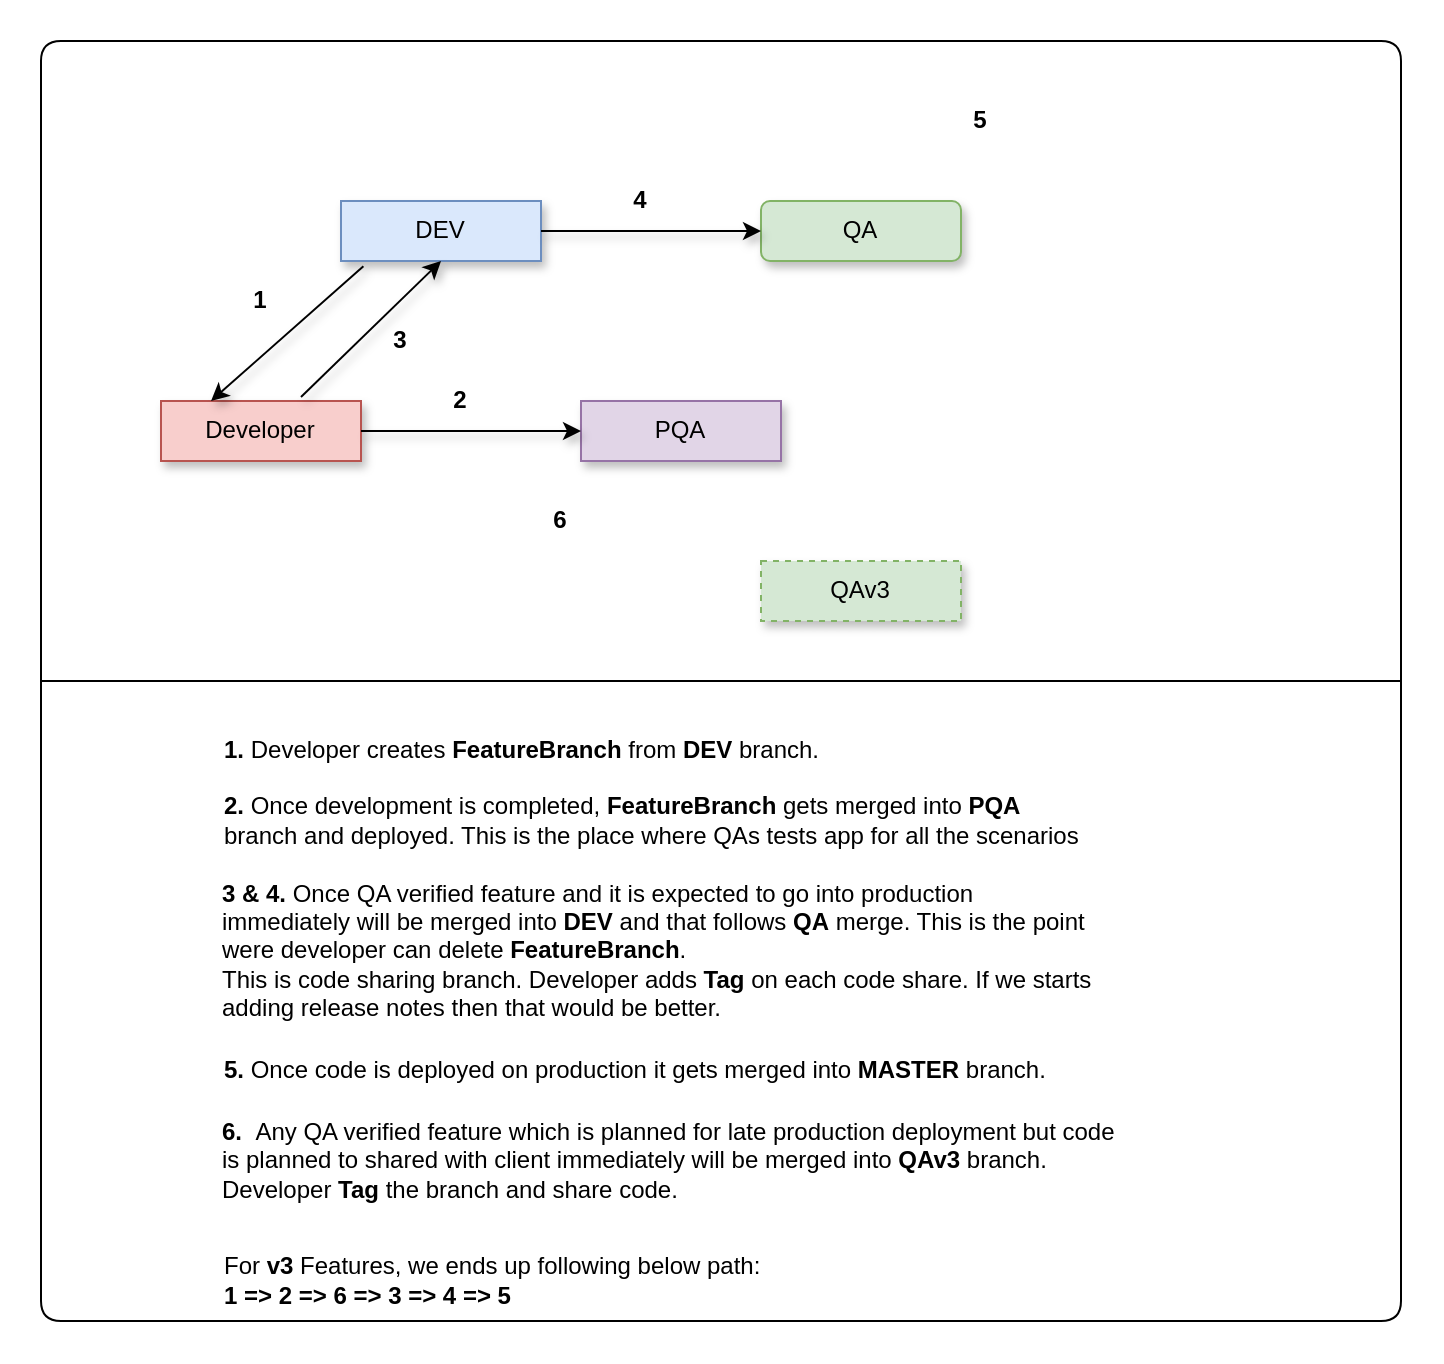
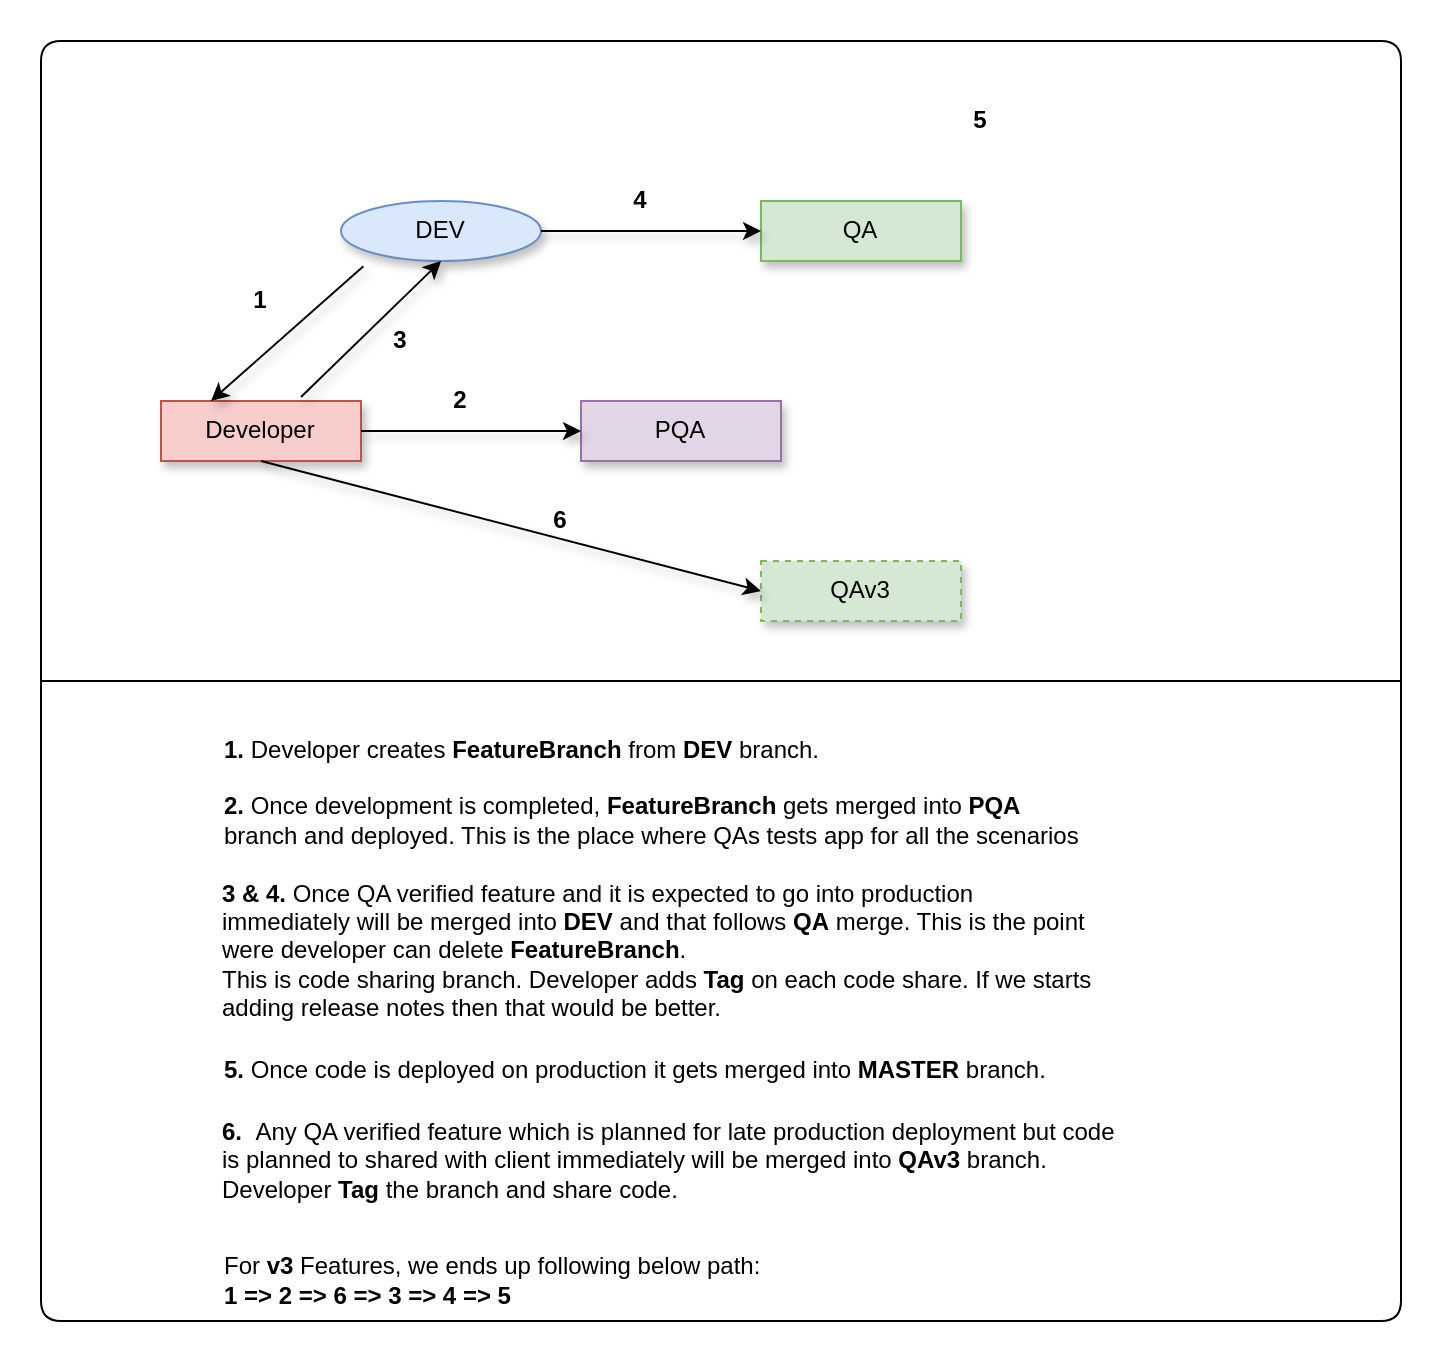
  <mxCell id="0" />
  <mxCell id="1" parent="0" />
- <mxCell id="2" value="DEV" style="rounded=0;whiteSpace=wrap;html=1;fillColor=#dae8fc;strokeColor=#6c8ebf;shadow=1;" vertex="1" parent="1"><mxGeometry x="170" y="100" width="100" height="30" as="geometry" /></mxCell>
- <mxCell id="3" value="QA" style="whiteSpace=wrap;html=1;fillColor=#d5e8d4;strokeColor=#82b366;shadow=1;sketch=0;glass=0;rounded=1;" vertex="1" parent="1"><mxGeometry x="380" y="100" width="100" height="30" as="geometry" /></mxCell>
+ <mxCell id="2" value="DEV" style="ellipse;whiteSpace=wrap;html=1;fillColor=#dae8fc;strokeColor=#6c8ebf;shadow=1;" vertex="1" parent="1"><mxGeometry x="170" y="100" width="100" height="30" as="geometry" /></mxCell>
+ <mxCell id="3" value="QA" style="rounded=0;whiteSpace=wrap;html=1;fillColor=#d5e8d4;strokeColor=#82b366;shadow=1;sketch=0;glass=0;" vertex="1" parent="1"><mxGeometry x="380" y="100" width="100" height="30" as="geometry" /></mxCell>
  <mxCell id="4" value="PQA" style="rounded=0;whiteSpace=wrap;html=1;fillColor=#e1d5e7;strokeColor=#9673a6;shadow=1;" vertex="1" parent="1"><mxGeometry x="290" y="200" width="100" height="30" as="geometry" /></mxCell>
  <mxCell id="5" value="QAv3" style="rounded=0;whiteSpace=wrap;html=1;fillColor=#d5e8d4;strokeColor=#82b366;shadow=1;dashed=1;" vertex="1" parent="1"><mxGeometry x="380" y="280" width="100" height="30" as="geometry" /></mxCell>
  <mxCell id="6" value="Developer" style="rounded=0;whiteSpace=wrap;html=1;fillColor=#f8cecc;strokeColor=#b85450;shadow=1;" vertex="1" parent="1"><mxGeometry x="80" y="200" width="100" height="30" as="geometry" /></mxCell>
  <mxCell id="7" value="" style="endArrow=classic;html=1;exitX=0.112;exitY=1.087;exitDx=0;exitDy=0;entryX=0.25;entryY=0;entryDx=0;entryDy=0;exitPerimeter=0;shadow=1;" edge="1" parent="1" source="2" target="6"><mxGeometry width="50" height="50" relative="1" as="geometry"><mxPoint x="320" y="290" as="sourcePoint" /><mxPoint x="370" y="240" as="targetPoint" /></mxGeometry></mxCell>
  <mxCell id="8" value="&lt;b&gt;1.&lt;/b&gt; Developer creates&amp;nbsp;&lt;b&gt;FeatureBranch &lt;/b&gt;from &lt;b&gt;DEV&lt;/b&gt; branch." style="text;html=1;strokeColor=none;fillColor=none;align=left;verticalAlign=middle;whiteSpace=wrap;rounded=0;" vertex="1" parent="1"><mxGeometry x="110" y="350" width="420" height="50" as="geometry" /></mxCell>
  <mxCell id="9" value="" style="endArrow=classic;html=1;exitX=1;exitY=0.5;exitDx=0;exitDy=0;entryX=0;entryY=0.5;entryDx=0;entryDy=0;shadow=1;" edge="1" parent="1" source="6" target="4"><mxGeometry width="50" height="50" relative="1" as="geometry"><mxPoint x="320" y="240" as="sourcePoint" /><mxPoint x="370" y="190" as="targetPoint" /></mxGeometry></mxCell>
  <mxCell id="10" value="&lt;b&gt;2.&lt;/b&gt; Once development is completed, &lt;b&gt;FeatureBranch &lt;/b&gt;gets merged into &lt;b&gt;PQA&lt;/b&gt; branch and deployed. This is the place where QAs tests app for all the scenarios" style="text;html=1;strokeColor=none;fillColor=none;align=left;verticalAlign=middle;whiteSpace=wrap;rounded=0;" vertex="1" parent="1"><mxGeometry x="110" y="390" width="430" height="40" as="geometry" /></mxCell>
  <mxCell id="11" value="&lt;div style=&quot;text-align: left&quot;&gt;&lt;b&gt;3 &amp;amp; 4.&lt;/b&gt;&amp;nbsp;Once QA verified feature and it is expected to go into production immediately&amp;nbsp;will be merged into &lt;b&gt;DEV&lt;/b&gt; and that follows &lt;b&gt;QA&lt;/b&gt; merge. This is the point were developer can delete &lt;b&gt;FeatureBranch&lt;/b&gt;.&lt;/div&gt;&lt;div style=&quot;text-align: left&quot;&gt;This is code sharing branch. Developer adds &lt;b&gt;Tag&lt;/b&gt; on each code share. If we starts adding release notes then that would be better.&lt;/div&gt;" style="text;html=1;strokeColor=none;fillColor=none;align=center;verticalAlign=middle;whiteSpace=wrap;rounded=0;" vertex="1" parent="1"><mxGeometry x="110" y="430" width="440" height="90" as="geometry" /></mxCell>
  <mxCell id="12" value="" style="endArrow=classic;html=1;entryX=0.5;entryY=1;entryDx=0;entryDy=0;shadow=1;" edge="1" parent="1" target="2"><mxGeometry width="50" height="50" relative="1" as="geometry"><mxPoint x="150" y="198" as="sourcePoint" /><mxPoint x="245" y="130" as="targetPoint" /></mxGeometry></mxCell>
  <mxCell id="13" value="" style="endArrow=classic;html=1;exitX=1;exitY=0.5;exitDx=0;exitDy=0;entryX=0;entryY=0.5;entryDx=0;entryDy=0;shadow=1;" edge="1" parent="1" source="2" target="3"><mxGeometry width="50" height="50" relative="1" as="geometry"><mxPoint x="320" y="210" as="sourcePoint" /><mxPoint x="370" y="160" as="targetPoint" /></mxGeometry></mxCell>
+ <mxCell id="14" value="" style="endArrow=classic;html=1;exitX=0.5;exitY=1;exitDx=0;exitDy=0;entryX=0;entryY=0.5;entryDx=0;entryDy=0;shadow=1;" edge="1" parent="1" source="6" target="5"><mxGeometry width="50" height="50" relative="1" as="geometry"><mxPoint x="320" y="180" as="sourcePoint" /><mxPoint x="370" y="130" as="targetPoint" /></mxGeometry></mxCell>
  <mxCell id="15" value="&lt;div style=&quot;text-align: left&quot;&gt;&lt;b&gt;6.&amp;nbsp; &lt;/b&gt;Any QA verified feature which is planned for late production deployment but code is planned to shared with client immediately will be merged into &lt;b&gt;QAv3&lt;/b&gt; branch. Developer &lt;b&gt;Tag&lt;/b&gt;&amp;nbsp;the branch and share code.&lt;/div&gt;" style="text;html=1;strokeColor=none;fillColor=none;align=center;verticalAlign=middle;whiteSpace=wrap;rounded=0;" vertex="1" parent="1"><mxGeometry x="110" y="550" width="450" height="60" as="geometry" /></mxCell>
  <mxCell id="16" value="&lt;b&gt;5.&lt;/b&gt;&lt;span&gt;&amp;nbsp;Once code is deployed on production&amp;nbsp;&lt;/span&gt;&lt;span&gt;it gets merged into&amp;nbsp;&lt;/span&gt;&lt;b&gt;MASTER&lt;/b&gt;&lt;span&gt;&amp;nbsp;branch.&lt;/span&gt;" style="text;html=1;strokeColor=none;fillColor=none;align=left;verticalAlign=middle;whiteSpace=wrap;rounded=0;" vertex="1" parent="1"><mxGeometry x="110" y="520" width="460" height="30" as="geometry" /></mxCell>
  <mxCell id="17" value="&lt;b&gt;1&lt;/b&gt;" style="text;html=1;strokeColor=none;fillColor=none;align=center;verticalAlign=middle;whiteSpace=wrap;rounded=0;shadow=0;" vertex="1" parent="1"><mxGeometry x="110" y="140" width="40" height="20" as="geometry" /></mxCell>
  <mxCell id="18" value="&lt;b&gt;2&lt;/b&gt;" style="text;html=1;strokeColor=none;fillColor=none;align=center;verticalAlign=middle;whiteSpace=wrap;rounded=0;" vertex="1" parent="1"><mxGeometry x="210" y="190" width="40" height="20" as="geometry" /></mxCell>
  <mxCell id="19" value="&lt;b&gt;3&lt;/b&gt;" style="text;html=1;strokeColor=none;fillColor=none;align=center;verticalAlign=middle;whiteSpace=wrap;rounded=0;" vertex="1" parent="1"><mxGeometry x="180" y="160" width="40" height="20" as="geometry" /></mxCell>
  <mxCell id="20" value="&lt;b&gt;4&lt;/b&gt;" style="text;html=1;strokeColor=none;fillColor=none;align=center;verticalAlign=middle;whiteSpace=wrap;rounded=0;" vertex="1" parent="1"><mxGeometry x="300" y="90" width="40" height="20" as="geometry" /></mxCell>
  <mxCell id="21" value="&lt;b&gt;5&lt;/b&gt;" style="text;html=1;strokeColor=none;fillColor=none;align=center;verticalAlign=middle;whiteSpace=wrap;rounded=0;" vertex="1" parent="1"><mxGeometry x="470" y="50" width="40" height="20" as="geometry" /></mxCell>
  <mxCell id="22" value="&lt;b&gt;6&lt;/b&gt;" style="text;html=1;strokeColor=none;fillColor=none;align=center;verticalAlign=middle;whiteSpace=wrap;rounded=0;" vertex="1" parent="1"><mxGeometry x="260" y="250" width="40" height="20" as="geometry" /></mxCell>
  <mxCell id="23" value="For &lt;b&gt;v3&lt;/b&gt; Features, we ends up following below path:&lt;br&gt;&lt;b&gt;1 =&amp;gt; 2 =&amp;gt; 6 =&amp;gt; 3 =&amp;gt; 4 =&amp;gt; 5&lt;/b&gt;" style="text;html=1;strokeColor=none;fillColor=none;align=left;verticalAlign=middle;whiteSpace=wrap;rounded=0;" vertex="1" parent="1"><mxGeometry x="110" y="620" width="430" height="40" as="geometry" /></mxCell>
  <mxCell id="24" value="" style="endArrow=none;html=1;shadow=0;" edge="1" parent="1"><mxGeometry width="50" height="50" relative="1" as="geometry"><mxPoint x="20" y="340" as="sourcePoint" /><mxPoint x="700" y="340" as="targetPoint" /><Array as="points"><mxPoint x="20" y="20" /><mxPoint x="700" y="20" /></Array></mxGeometry></mxCell>
  <mxCell id="25" value="" style="endArrow=none;html=1;shadow=0;" edge="1" parent="1"><mxGeometry width="50" height="50" relative="1" as="geometry"><mxPoint x="20" y="340" as="sourcePoint" /><mxPoint x="700" y="340" as="targetPoint" /></mxGeometry></mxCell>
  <mxCell id="26" value="" style="endArrow=none;html=1;shadow=0;" edge="1" parent="1"><mxGeometry width="50" height="50" relative="1" as="geometry"><mxPoint x="20" y="340" as="sourcePoint" /><mxPoint x="700" y="340" as="targetPoint" /><Array as="points"><mxPoint x="20" y="660" /><mxPoint x="700" y="660" /></Array></mxGeometry></mxCell>
